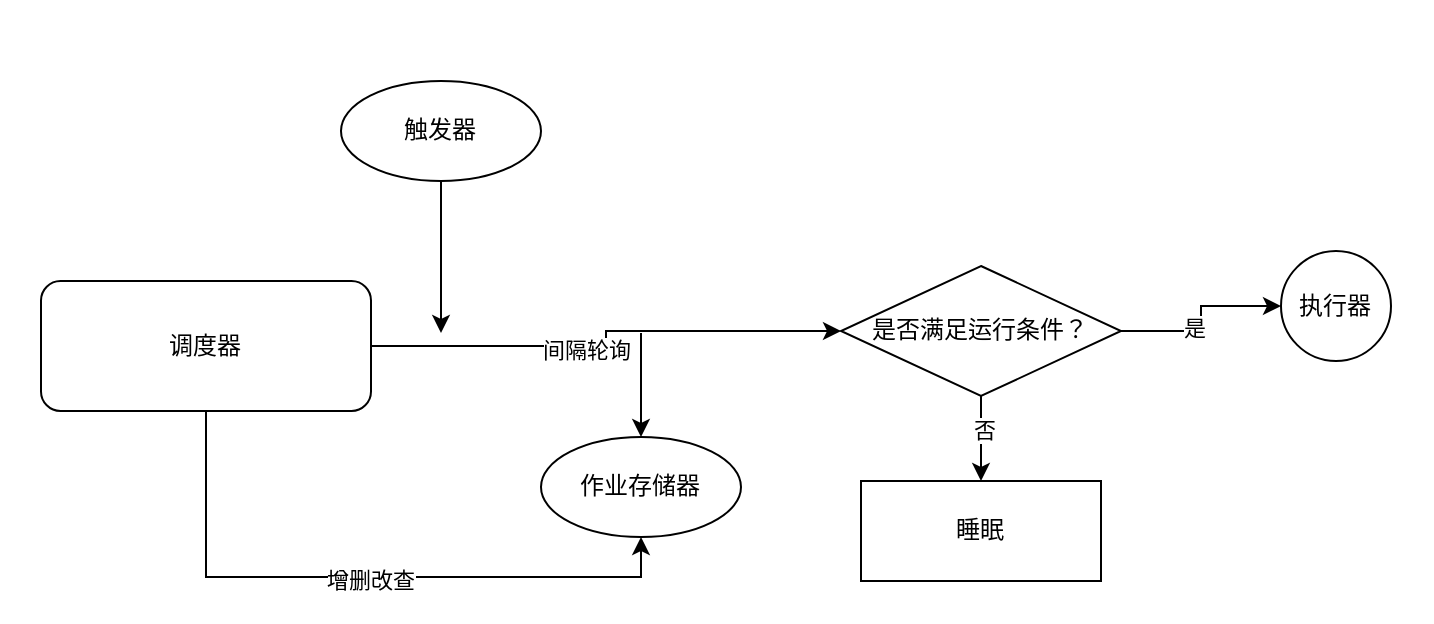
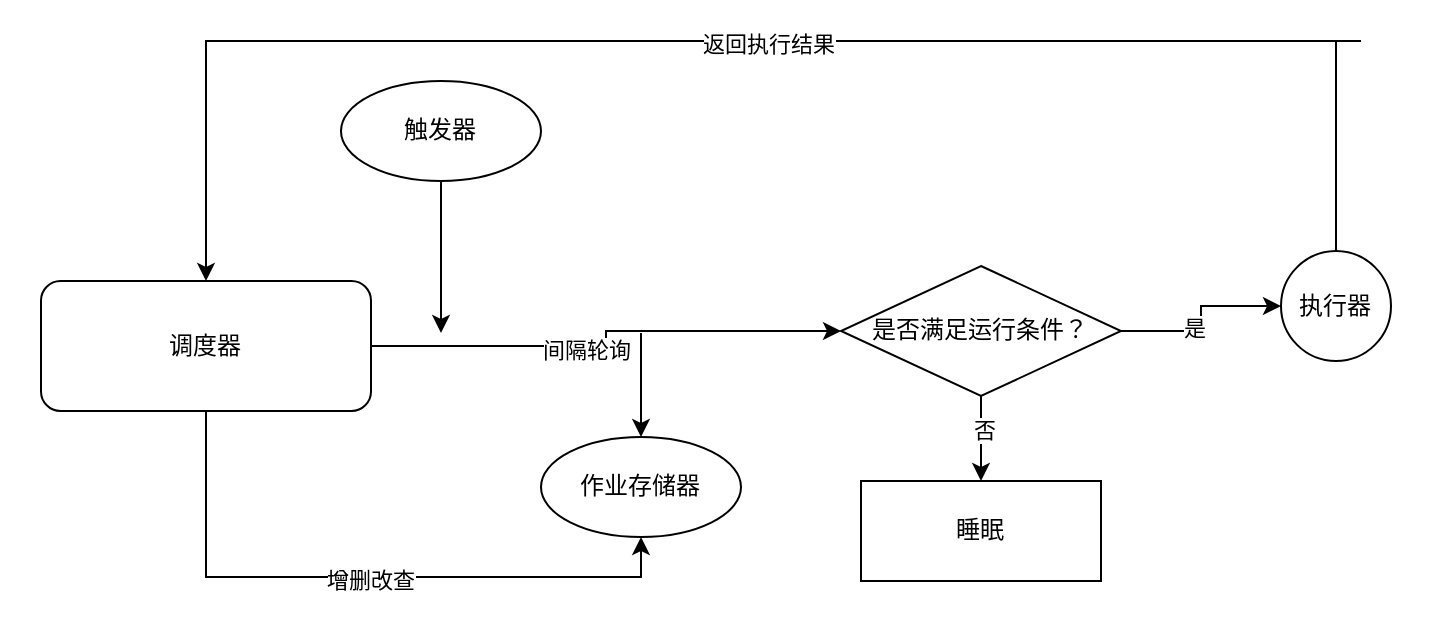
  <mxCell id="0" />
  <mxCell id="1" parent="0" />
  <mxCell id="2" style="edgeStyle=orthogonalEdgeStyle;rounded=0;orthogonalLoop=1;jettySize=auto;html=1;exitX=1;exitY=0.5;exitDx=0;exitDy=0;entryX=0;entryY=0.5;entryDx=0;entryDy=0;" edge="1" parent="1" source="6" target="13"><mxGeometry relative="1" as="geometry" /></mxCell>
  <mxCell id="3" value="间隔轮询" style="edgeLabel;html=1;align=center;verticalAlign=middle;resizable=0;points=[];" vertex="1" connectable="0" parent="2"><mxGeometry x="-0.293" y="-2" relative="1" as="geometry"><mxPoint x="21" as="offset" /></mxGeometry></mxCell>
  <mxCell id="4" style="edgeStyle=orthogonalEdgeStyle;rounded=0;orthogonalLoop=1;jettySize=auto;html=1;exitX=0.5;exitY=1;exitDx=0;exitDy=0;entryX=0.5;entryY=1;entryDx=0;entryDy=0;" edge="1" parent="1" source="6" target="18"><mxGeometry relative="1" as="geometry" /></mxCell>
  <mxCell id="5" value="增删改查" style="edgeLabel;html=1;align=center;verticalAlign=middle;resizable=0;points=[];" vertex="1" connectable="0" parent="4"><mxGeometry x="0.028" y="-1" relative="1" as="geometry"><mxPoint as="offset" /></mxGeometry></mxCell>
  <mxCell id="6" value="调度器" style="rounded=1;whiteSpace=wrap;html=1;" vertex="1" parent="1"><mxGeometry x="20" y="140" width="165" height="65" as="geometry" /></mxCell>
  <mxCell id="7" style="edgeStyle=orthogonalEdgeStyle;rounded=0;orthogonalLoop=1;jettySize=auto;html=1;exitX=0.5;exitY=1;exitDx=0;exitDy=0;" edge="1" parent="1"><mxGeometry relative="1" as="geometry"><mxPoint x="220" y="166" as="targetPoint" /><mxPoint x="220" y="86" as="sourcePoint" /></mxGeometry></mxCell>
  <mxCell id="8" value="触发器" style="ellipse;whiteSpace=wrap;html=1;" vertex="1" parent="1"><mxGeometry x="170" y="40" width="100" height="50" as="geometry" /></mxCell>
  <mxCell id="9" style="edgeStyle=orthogonalEdgeStyle;rounded=0;orthogonalLoop=1;jettySize=auto;html=1;exitX=0.5;exitY=1;exitDx=0;exitDy=0;entryX=0.5;entryY=0;entryDx=0;entryDy=0;" edge="1" parent="1" source="13" target="17"><mxGeometry relative="1" as="geometry" /></mxCell>
  <mxCell id="10" value="否" style="edgeLabel;html=1;align=center;verticalAlign=middle;resizable=0;points=[];" vertex="1" connectable="0" parent="9"><mxGeometry x="-0.213" y="1" relative="1" as="geometry"><mxPoint as="offset" /></mxGeometry></mxCell>
  <mxCell id="11" style="edgeStyle=orthogonalEdgeStyle;rounded=0;orthogonalLoop=1;jettySize=auto;html=1;exitX=1;exitY=0.5;exitDx=0;exitDy=0;entryX=0;entryY=0.5;entryDx=0;entryDy=0;" edge="1" parent="1" source="13" target="16"><mxGeometry relative="1" as="geometry" /></mxCell>
  <mxCell id="12" value="是" style="edgeLabel;html=1;align=center;verticalAlign=middle;resizable=0;points=[];" vertex="1" connectable="0" parent="11"><mxGeometry x="-0.232" y="2" relative="1" as="geometry"><mxPoint as="offset" /></mxGeometry></mxCell>
  <mxCell id="13" value="是否满足运行条件？" style="rhombus;whiteSpace=wrap;html=1;" vertex="1" parent="1"><mxGeometry x="420" y="132.5" width="140" height="65" as="geometry" /></mxCell>
+ <mxCell id="14" style="edgeStyle=orthogonalEdgeStyle;rounded=0;orthogonalLoop=1;jettySize=auto;html=1;exitX=0.5;exitY=0;exitDx=0;exitDy=0;entryX=0.5;entryY=0;entryDx=0;entryDy=0;" edge="1" parent="1" source="16" target="6"><mxGeometry relative="1" as="geometry"><Array as="points"><mxPoint x="680" y="20" /><mxPoint x="80" y="20" /></Array></mxGeometry></mxCell>
+ <mxCell id="15" value="返回执行结果" style="edgeLabel;html=1;align=center;verticalAlign=middle;resizable=0;points=[];" vertex="1" connectable="0" parent="14"><mxGeometry x="0.016" y="1" relative="1" as="geometry"><mxPoint as="offset" /></mxGeometry></mxCell>
  <mxCell id="16" value="执行器" style="ellipse;whiteSpace=wrap;html=1;aspect=fixed;" vertex="1" parent="1"><mxGeometry x="640" y="125" width="55" height="55" as="geometry" /></mxCell>
  <mxCell id="17" value="睡眠" style="rounded=0;whiteSpace=wrap;html=1;" vertex="1" parent="1"><mxGeometry x="430" y="240" width="120" height="50" as="geometry" /></mxCell>
  <mxCell id="18" value="作业存储器" style="ellipse;whiteSpace=wrap;html=1;" vertex="1" parent="1"><mxGeometry x="270" y="218" width="100" height="50" as="geometry" /></mxCell>
  <mxCell id="19" value="" style="endArrow=classic;html=1;rounded=0;" edge="1" parent="1"><mxGeometry width="50" height="50" relative="1" as="geometry"><mxPoint x="320" y="166" as="sourcePoint" /><mxPoint x="320" y="218" as="targetPoint" /></mxGeometry></mxCell>
